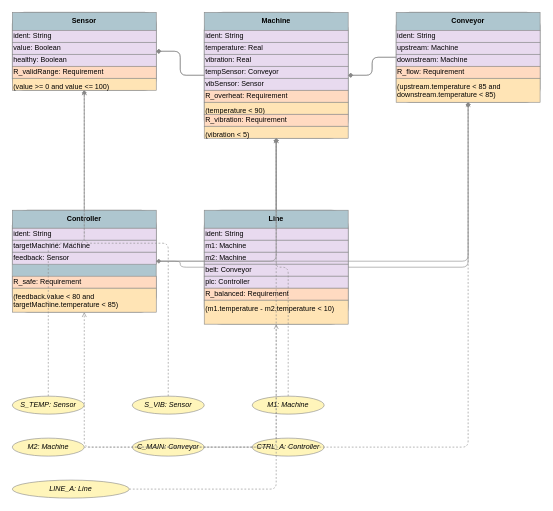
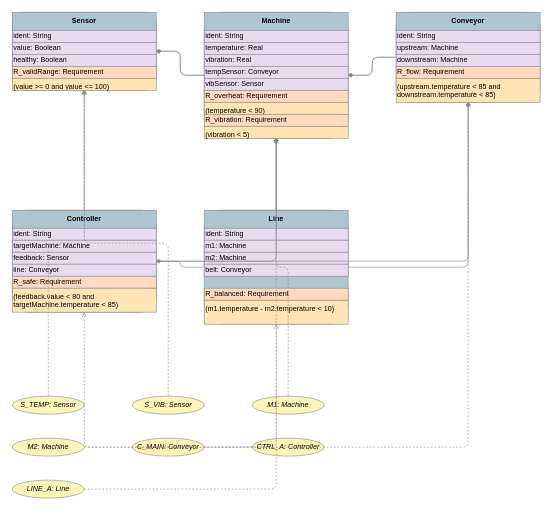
  <mxCell id="0" />
  <mxCell id="1" parent="0" />
  <mxCell id="2" style="umlClass;html=1;whiteSpace=wrap;rounded=1;strokeColor=#888888;fillColor=#AEC6CF;" vertex="1" parent="1"><mxGeometry x="20" y="20" width="240" height="130" as="geometry" /></mxCell>
  <mxCell id="3" value="&lt;b&gt;Sensor&lt;/b&gt;" style="text;html=1;whiteSpace=wrap;verticalAlign=middle;align=center;fillColor=#AEC6CF;strokeColor=#888888;" vertex="1" parent="2"><mxGeometry y="0" width="240" height="30" as="geometry" /></mxCell>
  <mxCell id="4" value="ident: String" style="text;html=1;whiteSpace=wrap;verticalAlign=middle;align=left;fillColor=#E8DAEF;strokeColor=#888888;" vertex="1" parent="2"><mxGeometry y="30" width="240" height="20" as="geometry" /></mxCell>
  <mxCell id="5" value="value: Boolean" style="text;html=1;whiteSpace=wrap;verticalAlign=middle;align=left;fillColor=#E8DAEF;strokeColor=#888888;" vertex="1" parent="2"><mxGeometry y="50" width="240" height="20" as="geometry" /></mxCell>
  <mxCell id="6" value="healthy: Boolean" style="text;html=1;whiteSpace=wrap;verticalAlign=middle;align=left;fillColor=#E8DAEF;strokeColor=#888888;" vertex="1" parent="2"><mxGeometry y="70" width="240" height="20" as="geometry" /></mxCell>
  <mxCell id="7" value="R_validRange: Requirement" style="text;html=1;whiteSpace=wrap;verticalAlign=middle;align=left;fillColor=#FFDAC1;strokeColor=#888888;" vertex="1" parent="2"><mxGeometry y="90" width="240" height="20" as="geometry" /></mxCell>
  <mxCell id="8" value="(value &gt;= 0 and value &lt;= 100)" style="text;html=1;whiteSpace=wrap;verticalAlign=top;align=left;fillColor=#FFE4B5;strokeColor=#888888;" vertex="1" parent="2"><mxGeometry y="110" width="240" height="20" as="geometry" /></mxCell>
  <mxCell id="9" style="umlClass;html=1;whiteSpace=wrap;rounded=1;strokeColor=#888888;fillColor=#AEC6CF;" vertex="1" parent="1"><mxGeometry x="340" y="20" width="240" height="210" as="geometry" /></mxCell>
  <mxCell id="10" value="&lt;b&gt;Machine&lt;/b&gt;" style="text;html=1;whiteSpace=wrap;verticalAlign=middle;align=center;fillColor=#AEC6CF;strokeColor=#888888;" vertex="1" parent="9"><mxGeometry y="0" width="240" height="30" as="geometry" /></mxCell>
  <mxCell id="11" value="ident: String" style="text;html=1;whiteSpace=wrap;verticalAlign=middle;align=left;fillColor=#E8DAEF;strokeColor=#888888;" vertex="1" parent="9"><mxGeometry y="30" width="240" height="20" as="geometry" /></mxCell>
  <mxCell id="12" value="temperature: Real" style="text;html=1;whiteSpace=wrap;verticalAlign=middle;align=left;fillColor=#E8DAEF;strokeColor=#888888;" vertex="1" parent="9"><mxGeometry y="50" width="240" height="20" as="geometry" /></mxCell>
  <mxCell id="13" value="vibration: Real" style="text;html=1;whiteSpace=wrap;verticalAlign=middle;align=left;fillColor=#E8DAEF;strokeColor=#888888;" vertex="1" parent="9"><mxGeometry y="70" width="240" height="20" as="geometry" /></mxCell>
  <mxCell id="14" value="tempSensor: Conveyor" style="text;html=1;whiteSpace=wrap;verticalAlign=middle;align=left;fillColor=#E8DAEF;strokeColor=#888888;" vertex="1" parent="9"><mxGeometry y="90" width="240" height="20" as="geometry" /></mxCell>
  <mxCell id="15" value="vibSensor: Sensor" style="text;html=1;whiteSpace=wrap;verticalAlign=middle;align=left;fillColor=#E8DAEF;strokeColor=#888888;" vertex="1" parent="9"><mxGeometry y="110" width="240" height="20" as="geometry" /></mxCell>
  <mxCell id="16" value="R_overheat: Requirement" style="text;html=1;whiteSpace=wrap;verticalAlign=middle;align=left;fillColor=#FFDAC1;strokeColor=#888888;" vertex="1" parent="9"><mxGeometry y="130" width="240" height="20" as="geometry" /></mxCell>
  <mxCell id="17" value="(temperature &lt; 90)" style="text;html=1;whiteSpace=wrap;verticalAlign=top;align=left;fillColor=#FFE4B5;strokeColor=#888888;" vertex="1" parent="9"><mxGeometry y="150" width="240" height="20" as="geometry" /></mxCell>
  <mxCell id="18" value="R_vibration: Requirement" style="text;html=1;whiteSpace=wrap;verticalAlign=middle;align=left;fillColor=#FFDAC1;strokeColor=#888888;" vertex="1" parent="9"><mxGeometry y="170" width="240" height="20" as="geometry" /></mxCell>
  <mxCell id="19" value="(vibration &lt; 5)" style="text;html=1;whiteSpace=wrap;verticalAlign=top;align=left;fillColor=#FFE4B5;strokeColor=#888888;" vertex="1" parent="9"><mxGeometry y="190" width="240" height="20" as="geometry" /></mxCell>
  <mxCell id="20" style="umlClass;html=1;whiteSpace=wrap;rounded=1;strokeColor=#888888;fillColor=#AEC6CF;" vertex="1" parent="1"><mxGeometry x="660" y="20" width="240" height="150" as="geometry" /></mxCell>
  <mxCell id="21" value="&lt;b&gt;Conveyor&lt;/b&gt;" style="text;html=1;whiteSpace=wrap;verticalAlign=middle;align=center;fillColor=#AEC6CF;strokeColor=#888888;" vertex="1" parent="20"><mxGeometry y="0" width="240" height="30" as="geometry" /></mxCell>
  <mxCell id="22" value="ident: String" style="text;html=1;whiteSpace=wrap;verticalAlign=middle;align=left;fillColor=#E8DAEF;strokeColor=#888888;" vertex="1" parent="20"><mxGeometry y="30" width="240" height="20" as="geometry" /></mxCell>
  <mxCell id="23" value="upstream: Machine" style="text;html=1;whiteSpace=wrap;verticalAlign=middle;align=left;fillColor=#E8DAEF;strokeColor=#888888;" vertex="1" parent="20"><mxGeometry y="50" width="240" height="20" as="geometry" /></mxCell>
  <mxCell id="24" value="downstream: Machine" style="text;html=1;whiteSpace=wrap;verticalAlign=middle;align=left;fillColor=#E8DAEF;strokeColor=#888888;" vertex="1" parent="20"><mxGeometry y="70" width="240" height="20" as="geometry" /></mxCell>
  <mxCell id="25" value="R_flow: Requirement" style="text;html=1;whiteSpace=wrap;verticalAlign=middle;align=left;fillColor=#FFDAC1;strokeColor=#888888;" vertex="1" parent="20"><mxGeometry y="90" width="240" height="20" as="geometry" /></mxCell>
  <mxCell id="26" value="(upstream.temperature &lt; 85 and downstream.temperature &lt; 85)" style="text;html=1;whiteSpace=wrap;verticalAlign=top;align=left;fillColor=#FFE4B5;strokeColor=#888888;" vertex="1" parent="20"><mxGeometry y="110" width="240" height="40" as="geometry" /></mxCell>
  <mxCell id="27" style="umlClass;html=1;whiteSpace=wrap;rounded=1;strokeColor=#888888;fillColor=#AEC6CF;" vertex="1" parent="1"><mxGeometry x="20" y="350" width="240" height="170" as="geometry" /></mxCell>
  <mxCell id="28" value="&lt;b&gt;Controller&lt;/b&gt;" style="text;html=1;whiteSpace=wrap;verticalAlign=middle;align=center;fillColor=#AEC6CF;strokeColor=#888888;" vertex="1" parent="27"><mxGeometry y="0" width="240" height="30" as="geometry" /></mxCell>
  <mxCell id="29" value="ident: String" style="text;html=1;whiteSpace=wrap;verticalAlign=middle;align=left;fillColor=#E8DAEF;strokeColor=#888888;" vertex="1" parent="27"><mxGeometry y="30" width="240" height="20" as="geometry" /></mxCell>
  <mxCell id="30" value="targetMachine: Machine" style="text;html=1;whiteSpace=wrap;verticalAlign=middle;align=left;fillColor=#E8DAEF;strokeColor=#888888;" vertex="1" parent="27"><mxGeometry y="50" width="240" height="20" as="geometry" /></mxCell>
  <mxCell id="31" value="feedback: Sensor" style="text;html=1;whiteSpace=wrap;verticalAlign=middle;align=left;fillColor=#E8DAEF;strokeColor=#888888;" vertex="1" parent="27"><mxGeometry y="70" width="240" height="20" as="geometry" /></mxCell>
+ <mxCell id="32" value="line: Conveyor" style="text;html=1;whiteSpace=wrap;verticalAlign=middle;align=left;fillColor=#E8DAEF;strokeColor=#888888;" vertex="1" parent="27"><mxGeometry y="90" width="240" height="20" as="geometry" /></mxCell>
  <mxCell id="33" value="R_safe: Requirement" style="text;html=1;whiteSpace=wrap;verticalAlign=middle;align=left;fillColor=#FFDAC1;strokeColor=#888888;" vertex="1" parent="27"><mxGeometry y="110" width="240" height="20" as="geometry" /></mxCell>
  <mxCell id="34" value="(feedback.value &lt; 80 and targetMachine.temperature &lt; 85)" style="text;html=1;whiteSpace=wrap;verticalAlign=top;align=left;fillColor=#FFE4B5;strokeColor=#888888;" vertex="1" parent="27"><mxGeometry y="130" width="240" height="40" as="geometry" /></mxCell>
  <mxCell id="35" style="umlClass;html=1;whiteSpace=wrap;rounded=1;strokeColor=#888888;fillColor=#AEC6CF;" vertex="1" parent="1"><mxGeometry x="340" y="350" width="240" height="190" as="geometry" /></mxCell>
  <mxCell id="36" value="&lt;b&gt;Line&lt;/b&gt;" style="text;html=1;whiteSpace=wrap;verticalAlign=middle;align=center;fillColor=#AEC6CF;strokeColor=#888888;" vertex="1" parent="35"><mxGeometry y="0" width="240" height="30" as="geometry" /></mxCell>
  <mxCell id="37" value="ident: String" style="text;html=1;whiteSpace=wrap;verticalAlign=middle;align=left;fillColor=#E8DAEF;strokeColor=#888888;" vertex="1" parent="35"><mxGeometry y="30" width="240" height="20" as="geometry" /></mxCell>
  <mxCell id="38" value="m1: Machine" style="text;html=1;whiteSpace=wrap;verticalAlign=middle;align=left;fillColor=#E8DAEF;strokeColor=#888888;" vertex="1" parent="35"><mxGeometry y="50" width="240" height="20" as="geometry" /></mxCell>
  <mxCell id="39" value="m2: Machine" style="text;html=1;whiteSpace=wrap;verticalAlign=middle;align=left;fillColor=#E8DAEF;strokeColor=#888888;" vertex="1" parent="35"><mxGeometry y="70" width="240" height="20" as="geometry" /></mxCell>
  <mxCell id="40" value="belt: Conveyor" style="text;html=1;whiteSpace=wrap;verticalAlign=middle;align=left;fillColor=#E8DAEF;strokeColor=#888888;" vertex="1" parent="35"><mxGeometry y="90" width="240" height="20" as="geometry" /></mxCell>
- <mxCell id="41" value="plc: Controller" style="text;html=1;whiteSpace=wrap;verticalAlign=middle;align=left;fillColor=#E8DAEF;strokeColor=#888888;" vertex="1" parent="35"><mxGeometry y="110" width="240" height="20" as="geometry" /></mxCell>
  <mxCell id="42" value="R_balanced: Requirement" style="text;html=1;whiteSpace=wrap;verticalAlign=middle;align=left;fillColor=#FFDAC1;strokeColor=#888888;" vertex="1" parent="35"><mxGeometry y="130" width="240" height="20" as="geometry" /></mxCell>
  <mxCell id="43" value="(m1.temperature - m2.temperature &lt; 10)" style="text;html=1;whiteSpace=wrap;verticalAlign=top;align=left;fillColor=#FFE4B5;strokeColor=#888888;" vertex="1" parent="35"><mxGeometry y="150" width="240" height="40" as="geometry" /></mxCell>
  <mxCell id="44" value="&lt;i&gt;S_TEMP: Sensor&lt;/i&gt;" style="shape=ellipse;html=1;whiteSpace=wrap;rounded=1;strokeColor=#888888;fillColor=#FFF5BA;" vertex="1" parent="1"><mxGeometry x="20" y="660" width="120" height="30" as="geometry" /></mxCell>
  <mxCell id="45" value="&lt;i&gt;S_VIB: Sensor&lt;/i&gt;" style="shape=ellipse;html=1;whiteSpace=wrap;rounded=1;strokeColor=#888888;fillColor=#FFF5BA;" vertex="1" parent="1"><mxGeometry x="220" y="660" width="120" height="30" as="geometry" /></mxCell>
  <mxCell id="46" value="&lt;i&gt;M1: Machine&lt;/i&gt;" style="shape=ellipse;html=1;whiteSpace=wrap;rounded=1;strokeColor=#888888;fillColor=#FFF5BA;" vertex="1" parent="1"><mxGeometry x="420" y="660" width="120" height="30" as="geometry" /></mxCell>
  <mxCell id="47" value="&lt;i&gt;M2: Machine&lt;/i&gt;" style="shape=ellipse;html=1;whiteSpace=wrap;rounded=1;strokeColor=#888888;fillColor=#FFF5BA;" vertex="1" parent="1"><mxGeometry x="20" y="730" width="120" height="30" as="geometry" /></mxCell>
  <mxCell id="48" value="&lt;i&gt;C_MAIN: Conveyor&lt;/i&gt;" style="shape=ellipse;html=1;whiteSpace=wrap;rounded=1;strokeColor=#888888;fillColor=#FFF5BA;" vertex="1" parent="1"><mxGeometry x="220" y="730" width="120" height="30" as="geometry" /></mxCell>
  <mxCell id="49" value="&lt;i&gt;CTRL_A: Controller&lt;/i&gt;" style="shape=ellipse;html=1;whiteSpace=wrap;rounded=1;strokeColor=#888888;fillColor=#FFF5BA;" vertex="1" parent="1"><mxGeometry x="420" y="730" width="120" height="30" as="geometry" /></mxCell>
- <mxCell id="50" value="&lt;i&gt;LINE_A: Line&lt;/i&gt;" style="shape=ellipse;html=1;whiteSpace=wrap;rounded=1;strokeColor=#888888;fillColor=#FFF5BA;" vertex="1" parent="1"><mxGeometry x="20" y="800" width="195" height="30" as="geometry" /></mxCell>
+ <mxCell id="50" value="&lt;i&gt;LINE_A: Line&lt;/i&gt;" style="shape=ellipse;html=1;whiteSpace=wrap;rounded=1;strokeColor=#888888;fillColor=#FFF5BA;" vertex="1" parent="1"><mxGeometry x="20" y="800" width="120" height="30" as="geometry" /></mxCell>
  <mxCell id="51" style="edgeStyle=orthogonalEdgeStyle;endArrow=diamond;endFill=1;strokeColor=#888888;" edge="1" parent="1" source="9" target="2"><mxGeometry relative="1" as="geometry" /></mxCell>
  <mxCell id="52" style="edgeStyle=orthogonalEdgeStyle;endArrow=diamond;endFill=1;strokeColor=#888888;" edge="1" parent="1" source="9" target="2"><mxGeometry relative="1" as="geometry" /></mxCell>
  <mxCell id="53" style="edgeStyle=orthogonalEdgeStyle;endArrow=diamond;endFill=1;strokeColor=#888888;" edge="1" parent="1" source="20" target="9"><mxGeometry relative="1" as="geometry" /></mxCell>
  <mxCell id="54" style="edgeStyle=orthogonalEdgeStyle;endArrow=diamond;endFill=1;strokeColor=#888888;" edge="1" parent="1" source="20" target="9"><mxGeometry relative="1" as="geometry" /></mxCell>
  <mxCell id="55" style="edgeStyle=orthogonalEdgeStyle;endArrow=diamond;endFill=1;strokeColor=#888888;" edge="1" parent="1" source="27" target="9"><mxGeometry relative="1" as="geometry" /></mxCell>
  <mxCell id="56" style="edgeStyle=orthogonalEdgeStyle;endArrow=diamond;endFill=1;strokeColor=#888888;" edge="1" parent="1" source="27" target="2"><mxGeometry relative="1" as="geometry" /></mxCell>
  <mxCell id="57" style="edgeStyle=orthogonalEdgeStyle;endArrow=diamond;endFill=1;strokeColor=#888888;" edge="1" parent="1" source="27" target="20"><mxGeometry relative="1" as="geometry" /></mxCell>
  <mxCell id="58" style="edgeStyle=orthogonalEdgeStyle;endArrow=diamond;endFill=1;strokeColor=#888888;" edge="1" parent="1" source="35" target="9"><mxGeometry relative="1" as="geometry" /></mxCell>
  <mxCell id="59" style="edgeStyle=orthogonalEdgeStyle;endArrow=diamond;endFill=1;strokeColor=#888888;" edge="1" parent="1" source="35" target="9"><mxGeometry relative="1" as="geometry" /></mxCell>
  <mxCell id="60" style="edgeStyle=orthogonalEdgeStyle;endArrow=diamond;endFill=1;strokeColor=#888888;" edge="1" parent="1" source="35" target="20"><mxGeometry relative="1" as="geometry" /></mxCell>
  <mxCell id="61" style="edgeStyle=orthogonalEdgeStyle;endArrow=diamond;endFill=1;strokeColor=#888888;" edge="1" parent="1" source="35" target="27"><mxGeometry relative="1" as="geometry" /></mxCell>
  <mxCell id="62" style="edgeStyle=orthogonalEdgeStyle;endArrow=open;dashed=1;strokeColor=#888888;" edge="1" parent="1" source="44" target="2"><mxGeometry relative="1" as="geometry" /></mxCell>
  <mxCell id="63" style="edgeStyle=orthogonalEdgeStyle;endArrow=open;dashed=1;strokeColor=#888888;" edge="1" parent="1" source="45" target="2"><mxGeometry relative="1" as="geometry" /></mxCell>
  <mxCell id="64" style="edgeStyle=orthogonalEdgeStyle;endArrow=open;dashed=1;strokeColor=#888888;" edge="1" parent="1" source="46" target="9"><mxGeometry relative="1" as="geometry" /></mxCell>
  <mxCell id="65" style="edgeStyle=orthogonalEdgeStyle;endArrow=open;dashed=1;strokeColor=#888888;" edge="1" parent="1" source="47" target="9"><mxGeometry relative="1" as="geometry" /></mxCell>
  <mxCell id="66" style="edgeStyle=orthogonalEdgeStyle;endArrow=open;dashed=1;strokeColor=#888888;" edge="1" parent="1" source="48" target="20"><mxGeometry relative="1" as="geometry" /></mxCell>
  <mxCell id="67" style="edgeStyle=orthogonalEdgeStyle;endArrow=open;dashed=1;strokeColor=#888888;" edge="1" parent="1" source="49" target="27"><mxGeometry relative="1" as="geometry" /></mxCell>
  <mxCell id="68" style="edgeStyle=orthogonalEdgeStyle;endArrow=open;dashed=1;strokeColor=#888888;" edge="1" parent="1" source="50" target="35"><mxGeometry relative="1" as="geometry" /></mxCell>
